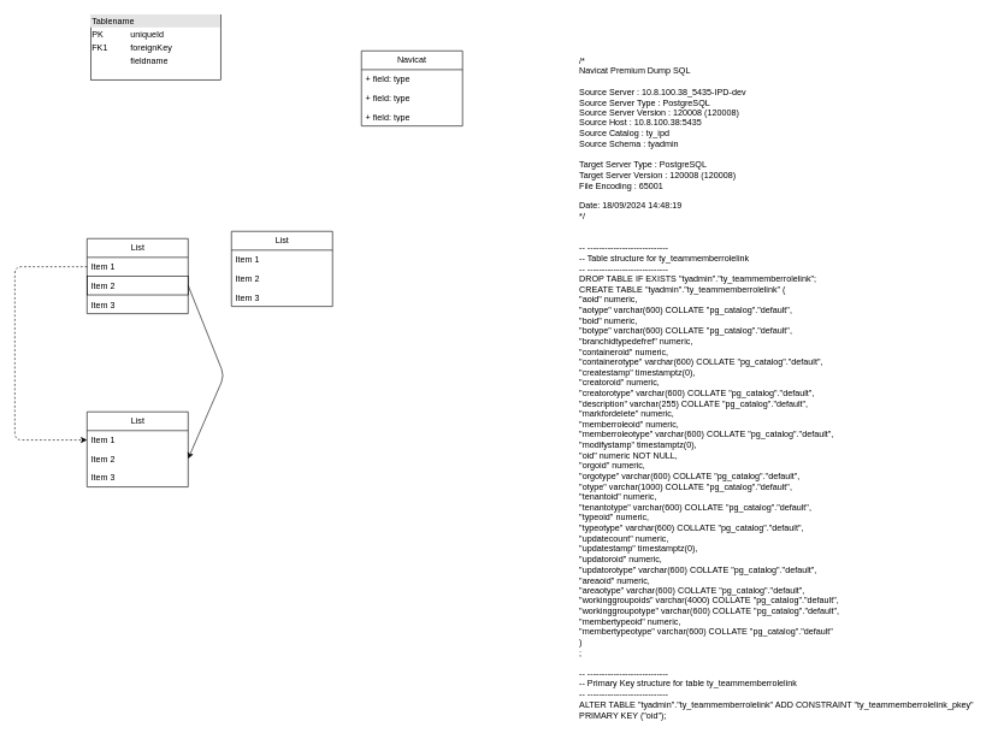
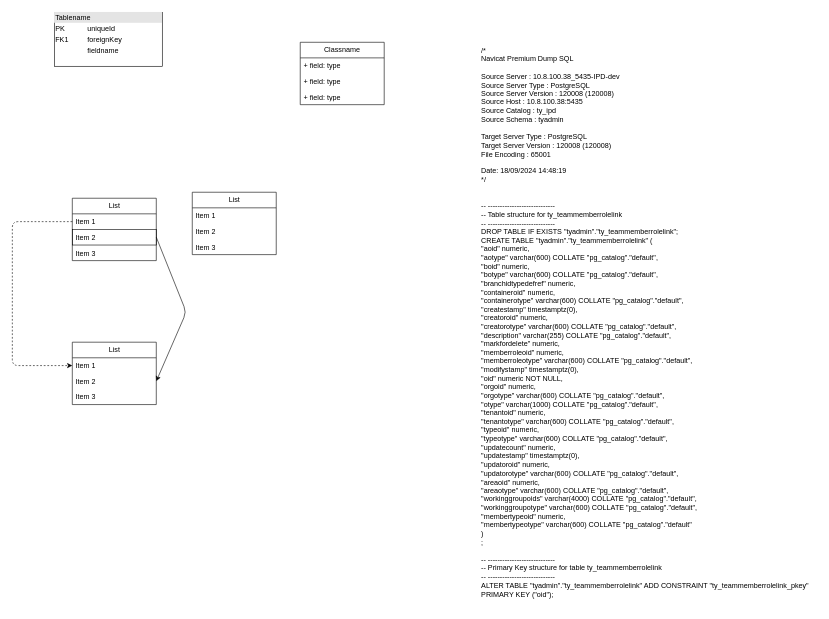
  <mxCell id="0" />
  <mxCell id="1" parent="0" />
  <mxCell id="2" value="List" style="swimlane;fontStyle=0;childLayout=stackLayout;horizontal=1;startSize=26;fillColor=none;horizontalStack=0;resizeParent=1;resizeParentMax=0;resizeLast=0;collapsible=1;marginBottom=0;html=1;" parent="1" vertex="1"><mxGeometry x="120" y="330" width="140" height="104" as="geometry"><mxRectangle x="230" y="450" width="60" height="30" as="alternateBounds" /></mxGeometry></mxCell>
  <mxCell id="3" value="Item 1" style="text;align=left;verticalAlign=top;spacingLeft=4;spacingRight=4;overflow=hidden;rotatable=0;points=[[0,0.5],[1,0.5]];portConstraint=eastwest;whiteSpace=wrap;html=1;dashed=1;strokeWidth=1;" parent="2" vertex="1"><mxGeometry y="26" width="140" height="26" as="geometry" /></mxCell>
  <mxCell id="4" value="Item 2" style="text;strokeColor=default;fillColor=none;align=left;verticalAlign=top;spacingLeft=4;spacingRight=4;overflow=hidden;rotatable=0;points=[[0,0.5],[1,0.5]];portConstraint=eastwest;whiteSpace=wrap;html=1;" parent="2" vertex="1"><mxGeometry y="52" width="140" height="26" as="geometry" /></mxCell>
  <mxCell id="5" value="Item 3" style="text;strokeColor=none;fillColor=none;align=left;verticalAlign=top;spacingLeft=4;spacingRight=4;overflow=hidden;rotatable=0;points=[[0,0.5],[1,0.5]];portConstraint=eastwest;whiteSpace=wrap;html=1;" parent="2" vertex="1"><mxGeometry y="78" width="140" height="26" as="geometry" /></mxCell>
  <mxCell id="6" value="List" style="swimlane;fontStyle=0;childLayout=stackLayout;horizontal=1;startSize=26;fillColor=none;horizontalStack=0;resizeParent=1;resizeParentMax=0;resizeLast=0;collapsible=1;marginBottom=0;html=1;" parent="1" vertex="1"><mxGeometry x="320" y="320" width="140" height="104" as="geometry" /></mxCell>
  <mxCell id="7" value="Item 1" style="text;strokeColor=none;fillColor=none;align=left;verticalAlign=top;spacingLeft=4;spacingRight=4;overflow=hidden;rotatable=0;points=[[0,0.5],[1,0.5]];portConstraint=eastwest;whiteSpace=wrap;html=1;" parent="6" vertex="1"><mxGeometry y="26" width="140" height="26" as="geometry" /></mxCell>
  <mxCell id="8" value="Item 2" style="text;strokeColor=none;fillColor=none;align=left;verticalAlign=top;spacingLeft=4;spacingRight=4;overflow=hidden;rotatable=0;points=[[0,0.5],[1,0.5]];portConstraint=eastwest;whiteSpace=wrap;html=1;" parent="6" vertex="1"><mxGeometry y="52" width="140" height="26" as="geometry" /></mxCell>
  <mxCell id="9" value="Item 3" style="text;strokeColor=none;fillColor=none;align=left;verticalAlign=top;spacingLeft=4;spacingRight=4;overflow=hidden;rotatable=0;points=[[0,0.5],[1,0.5]];portConstraint=eastwest;whiteSpace=wrap;html=1;" parent="6" vertex="1"><mxGeometry y="78" width="140" height="26" as="geometry" /></mxCell>
  <mxCell id="10" value="List" style="swimlane;fontStyle=0;childLayout=stackLayout;horizontal=1;startSize=26;fillColor=none;horizontalStack=0;resizeParent=1;resizeParentMax=0;resizeLast=0;collapsible=1;marginBottom=0;html=1;" parent="1" vertex="1"><mxGeometry x="120" y="570" width="140" height="104" as="geometry" /></mxCell>
  <mxCell id="11" value="Item 1" style="text;strokeColor=none;fillColor=none;align=left;verticalAlign=top;spacingLeft=4;spacingRight=4;overflow=hidden;rotatable=0;points=[[0,0.5],[1,0.5]];portConstraint=eastwest;whiteSpace=wrap;html=1;" parent="10" vertex="1"><mxGeometry y="26" width="140" height="26" as="geometry" /></mxCell>
  <mxCell id="12" value="Item 2" style="text;strokeColor=none;fillColor=none;align=left;verticalAlign=top;spacingLeft=4;spacingRight=4;overflow=hidden;rotatable=0;points=[[0,0.5],[1,0.5]];portConstraint=eastwest;whiteSpace=wrap;html=1;" parent="10" vertex="1"><mxGeometry y="52" width="140" height="26" as="geometry" /></mxCell>
  <mxCell id="13" value="Item 3" style="text;strokeColor=none;fillColor=none;align=left;verticalAlign=top;spacingLeft=4;spacingRight=4;overflow=hidden;rotatable=0;points=[[0,0.5],[1,0.5]];portConstraint=eastwest;whiteSpace=wrap;html=1;" parent="10" vertex="1"><mxGeometry y="78" width="140" height="26" as="geometry" /></mxCell>
  <mxCell id="14" style="edgeStyle=elbowEdgeStyle;html=1;entryX=0;entryY=0.5;entryDx=0;entryDy=0;exitX=0;exitY=0.5;exitDx=0;exitDy=0;elbow=vertical;dashed=1;" parent="1" source="3" target="11" edge="1"><mxGeometry relative="1" as="geometry"><Array as="points"><mxPoint x="20" y="490" /><mxPoint x="50" y="490" /></Array></mxGeometry></mxCell>
  <mxCell id="15" style="edgeStyle=none;html=1;entryX=1;entryY=0.5;entryDx=0;entryDy=0;exitX=1;exitY=0.5;exitDx=0;exitDy=0;" parent="1" source="4" target="12" edge="1"><mxGeometry relative="1" as="geometry"><Array as="points"><mxPoint x="310" y="520" /></Array></mxGeometry></mxCell>
  <mxCell id="16" value="/* &#10; Navicat Premium Dump SQL &#10; &#10; Source Server         : 10.8.100.38_5435-IPD-dev &#10; Source Server Type    : PostgreSQL &#10; Source Server Version : 120008 (120008) &#10; Source Host           : 10.8.100.38:5435 &#10; Source Catalog        : ty_ipd &#10; Source Schema         : tyadmin &#10; &#10; Target Server Type    : PostgreSQL &#10; Target Server Version : 120008 (120008) &#10; File Encoding         : 65001 &#10; &#10; Date: 18/09/2024 14:48:19 &#10;*/ &#10; &#10; &#10;-- ---------------------------- &#10;-- Table structure for ty_teammemberrolelink &#10;-- ---------------------------- &#10;DROP TABLE IF EXISTS &quot;tyadmin&quot;.&quot;ty_teammemberrolelink&quot;; &#10;CREATE TABLE &quot;tyadmin&quot;.&quot;ty_teammemberrolelink&quot; ( &#10;  &quot;aoid&quot; numeric, &#10;  &quot;aotype&quot; varchar(600) COLLATE &quot;pg_catalog&quot;.&quot;default&quot;, &#10;  &quot;boid&quot; numeric, &#10;  &quot;botype&quot; varchar(600) COLLATE &quot;pg_catalog&quot;.&quot;default&quot;, &#10;  &quot;branchidtypedefref&quot; numeric, &#10;  &quot;containeroid&quot; numeric, &#10;  &quot;containerotype&quot; varchar(600) COLLATE &quot;pg_catalog&quot;.&quot;default&quot;, &#10;  &quot;createstamp&quot; timestamptz(0), &#10;  &quot;creatoroid&quot; numeric, &#10;  &quot;creatorotype&quot; varchar(600) COLLATE &quot;pg_catalog&quot;.&quot;default&quot;, &#10;  &quot;description&quot; varchar(255) COLLATE &quot;pg_catalog&quot;.&quot;default&quot;, &#10;  &quot;markfordelete&quot; numeric, &#10;  &quot;memberroleoid&quot; numeric, &#10;  &quot;memberroleotype&quot; varchar(600) COLLATE &quot;pg_catalog&quot;.&quot;default&quot;, &#10;  &quot;modifystamp&quot; timestamptz(0), &#10;  &quot;oid&quot; numeric NOT NULL, &#10;  &quot;orgoid&quot; numeric, &#10;  &quot;orgotype&quot; varchar(600) COLLATE &quot;pg_catalog&quot;.&quot;default&quot;, &#10;  &quot;otype&quot; varchar(1000) COLLATE &quot;pg_catalog&quot;.&quot;default&quot;, &#10;  &quot;tenantoid&quot; numeric, &#10;  &quot;tenantotype&quot; varchar(600) COLLATE &quot;pg_catalog&quot;.&quot;default&quot;, &#10;  &quot;typeoid&quot; numeric, &#10;  &quot;typeotype&quot; varchar(600) COLLATE &quot;pg_catalog&quot;.&quot;default&quot;, &#10;  &quot;updatecount&quot; numeric, &#10;  &quot;updatestamp&quot; timestamptz(0), &#10;  &quot;updatoroid&quot; numeric, &#10;  &quot;updatorotype&quot; varchar(600) COLLATE &quot;pg_catalog&quot;.&quot;default&quot;, &#10;  &quot;areaoid&quot; numeric, &#10;  &quot;areaotype&quot; varchar(600) COLLATE &quot;pg_catalog&quot;.&quot;default&quot;, &#10;  &quot;workinggroupoids&quot; varchar(4000) COLLATE &quot;pg_catalog&quot;.&quot;default&quot;, &#10;  &quot;workinggroupotype&quot; varchar(600) COLLATE &quot;pg_catalog&quot;.&quot;default&quot;, &#10;  &quot;membertypeoid&quot; numeric, &#10;  &quot;membertypeotype&quot; varchar(600) COLLATE &quot;pg_catalog&quot;.&quot;default&quot; &#10;) &#10;; &#10; &#10;-- ---------------------------- &#10;-- Primary Key structure for table ty_teammemberrolelink &#10;-- ---------------------------- &#10;ALTER TABLE &quot;tyadmin&quot;.&quot;ty_teammemberrolelink&quot; ADD CONSTRAINT &quot;ty_teammemberrolelink_pkey&quot; PRIMARY KEY (&quot;oid&quot;);" style="text;whiteSpace=wrap;html=1;" vertex="1" parent="1"><mxGeometry x="800" y="70" width="560" height="940" as="geometry" /></mxCell>
- <mxCell id="17" value="&lt;div style=&quot;box-sizing:border-box;width:100%;background:#e4e4e4;padding:2px;&quot;&gt;Tablename&lt;/div&gt;&lt;table style=&quot;width:100%;font-size:1em;&quot; cellpadding=&quot;2&quot; cellspacing=&quot;0&quot;&gt;&lt;tr&gt;&lt;td&gt;PK&lt;/td&gt;&lt;td&gt;uniqueId&lt;/td&gt;&lt;/tr&gt;&lt;tr&gt;&lt;td&gt;FK1&lt;/td&gt;&lt;td&gt;foreignKey&lt;/td&gt;&lt;/tr&gt;&lt;tr&gt;&lt;td&gt;&lt;/td&gt;&lt;td&gt;fieldname&lt;/td&gt;&lt;/tr&gt;&lt;/table&gt;" style="verticalAlign=top;align=left;overflow=fill;html=1;whiteSpace=wrap;" vertex="1" parent="1"><mxGeometry x="125" y="20" width="180" height="90" as="geometry" /></mxCell>
- <mxCell id="18" value="Navicat" style="swimlane;fontStyle=0;childLayout=stackLayout;horizontal=1;startSize=26;fillColor=none;horizontalStack=0;resizeParent=1;resizeParentMax=0;resizeLast=0;collapsible=1;marginBottom=0;whiteSpace=wrap;html=1;" vertex="1" parent="1"><mxGeometry x="500" y="70" width="140" height="104" as="geometry" /></mxCell>
+ <mxCell id="17" value="&lt;div style=&quot;box-sizing:border-box;width:100%;background:#e4e4e4;padding:2px;&quot;&gt;Tablename&lt;/div&gt;&lt;table style=&quot;width:100%;font-size:1em;&quot; cellpadding=&quot;2&quot; cellspacing=&quot;0&quot;&gt;&lt;tr&gt;&lt;td&gt;PK&lt;/td&gt;&lt;td&gt;uniqueId&lt;/td&gt;&lt;/tr&gt;&lt;tr&gt;&lt;td&gt;FK1&lt;/td&gt;&lt;td&gt;foreignKey&lt;/td&gt;&lt;/tr&gt;&lt;tr&gt;&lt;td&gt;&lt;/td&gt;&lt;td&gt;fieldname&lt;/td&gt;&lt;/tr&gt;&lt;/table&gt;" style="verticalAlign=top;align=left;overflow=fill;html=1;whiteSpace=wrap;" vertex="1" parent="1"><mxGeometry x="90" y="20" width="180" height="90" as="geometry" /></mxCell>
+ <mxCell id="18" value="Classname" style="swimlane;fontStyle=0;childLayout=stackLayout;horizontal=1;startSize=26;fillColor=none;horizontalStack=0;resizeParent=1;resizeParentMax=0;resizeLast=0;collapsible=1;marginBottom=0;whiteSpace=wrap;html=1;" vertex="1" parent="1"><mxGeometry x="500" y="70" width="140" height="104" as="geometry" /></mxCell>
  <mxCell id="19" value="+ field: type" style="text;strokeColor=none;fillColor=none;align=left;verticalAlign=top;spacingLeft=4;spacingRight=4;overflow=hidden;rotatable=0;points=[[0,0.5],[1,0.5]];portConstraint=eastwest;whiteSpace=wrap;html=1;" vertex="1" parent="18"><mxGeometry y="26" width="140" height="26" as="geometry" /></mxCell>
  <mxCell id="20" value="+ field: type" style="text;strokeColor=none;fillColor=none;align=left;verticalAlign=top;spacingLeft=4;spacingRight=4;overflow=hidden;rotatable=0;points=[[0,0.5],[1,0.5]];portConstraint=eastwest;whiteSpace=wrap;html=1;" vertex="1" parent="18"><mxGeometry y="52" width="140" height="26" as="geometry" /></mxCell>
  <mxCell id="21" value="+ field: type" style="text;strokeColor=none;fillColor=none;align=left;verticalAlign=top;spacingLeft=4;spacingRight=4;overflow=hidden;rotatable=0;points=[[0,0.5],[1,0.5]];portConstraint=eastwest;whiteSpace=wrap;html=1;" vertex="1" parent="18"><mxGeometry y="78" width="140" height="26" as="geometry" /></mxCell>
